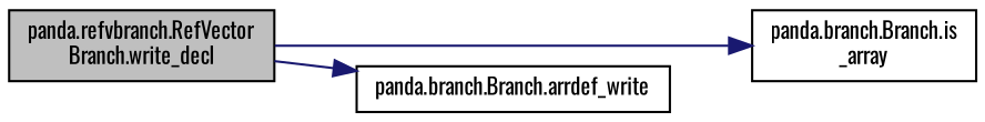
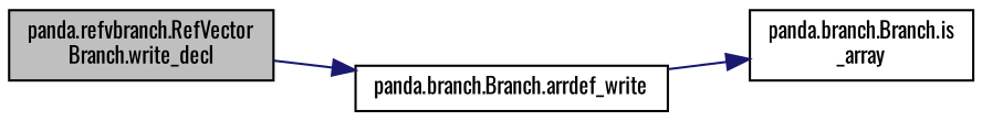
  digraph {
    fontname=Oswald
    rankdir=LR
    node [color=black fillcolor=white fontname=Oswald fontsize=10 shape=record style=filled]
    edge [color=midnightblue fontname=Oswald fontsize=10 labelfontname=Helvetica labelfontsize=10 style=solid]
    n1 [fillcolor=grey75 fontcolor=black height=0.2 label="panda.refvbranch.RefVector\lBranch.write_decl" width=0.4]
    n2 [height=0.2 label="panda.branch.Branch.is\l_array" width=0.4]
    n3 [height=0.2 label="panda.branch.Branch.arrdef_write" width=0.4]
-   n1 -> n2
+   n3 -> n2
    n1 -> n3
  }
